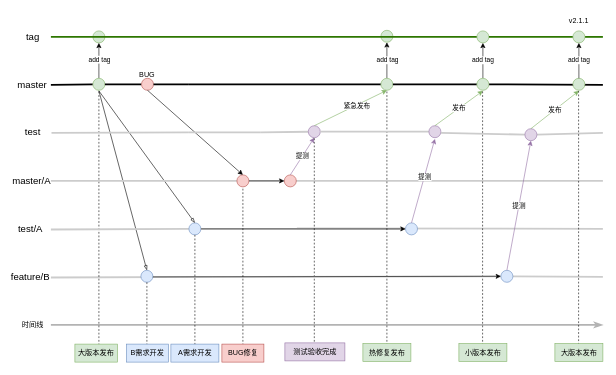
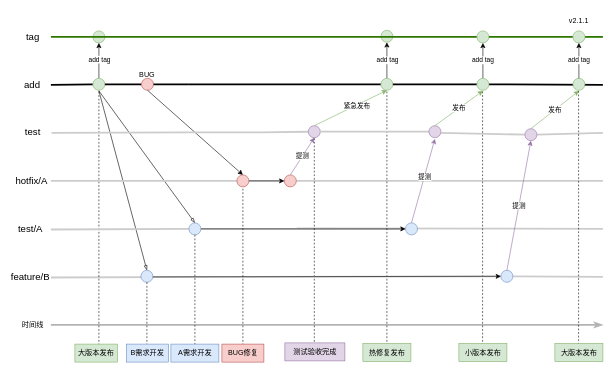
  <mxCell id="0" />
  <mxCell id="1" parent="0" />
  <mxCell id="2" value="" style="endArrow=none;html=1;rounded=0;strokeWidth=3;strokeColor=#CCCCCC;" parent="1" edge="1"><mxGeometry width="50" height="50" relative="1" as="geometry"><mxPoint x="84" y="462" as="sourcePoint" /><mxPoint x="354" y="461.036" as="targetPoint" /></mxGeometry></mxCell>
  <mxCell id="3" value="" style="endArrow=none;html=1;rounded=0;strokeWidth=3;strokeColor=#000000;" parent="1" source="64" edge="1"><mxGeometry width="50" height="50" relative="1" as="geometry"><mxPoint x="314" y="140" as="sourcePoint" /><mxPoint x="1004" y="141" as="targetPoint" /></mxGeometry></mxCell>
- <mxCell id="4" value="master" style="text;html=1;strokeColor=none;fillColor=none;align=center;verticalAlign=middle;whiteSpace=wrap;rounded=0;fontSize=16;" parent="1" vertex="1"><mxGeometry x="23" y="125" width="60" height="30" as="geometry" /></mxCell>
+ <mxCell id="4" value="add" style="text;html=1;strokeColor=none;fillColor=none;align=center;verticalAlign=middle;whiteSpace=wrap;rounded=0;fontSize=16;" parent="1" vertex="1"><mxGeometry x="23" y="125" width="60" height="30" as="geometry" /></mxCell>
  <mxCell id="5" value="" style="endArrow=none;html=1;rounded=0;strokeWidth=3;fillColor=#60a917;strokeColor=#2D7600;" parent="1" source="80" edge="1"><mxGeometry width="50" height="50" relative="1" as="geometry"><mxPoint x="84" y="61" as="sourcePoint" /><mxPoint x="1004" y="61" as="targetPoint" /></mxGeometry></mxCell>
  <mxCell id="6" value="tag" style="text;html=1;strokeColor=none;fillColor=none;align=center;verticalAlign=middle;whiteSpace=wrap;rounded=0;fontSize=16;" parent="1" vertex="1"><mxGeometry x="24" y="45" width="60" height="30" as="geometry" /></mxCell>
  <mxCell id="7" value="" style="ellipse;whiteSpace=wrap;html=1;aspect=fixed;fillColor=#d5e8d4;strokeColor=#82b366;" parent="1" vertex="1"><mxGeometry x="154" y="51" width="20" height="20" as="geometry" /></mxCell>
  <mxCell id="8" value="" style="endArrow=none;html=1;rounded=0;strokeWidth=3;strokeColor=#CCCCCC;" parent="1" source="76" edge="1"><mxGeometry width="50" height="50" relative="1" as="geometry"><mxPoint x="734" y="221" as="sourcePoint" /><mxPoint x="1004" y="221" as="targetPoint" /></mxGeometry></mxCell>
  <mxCell id="9" value="test" style="text;html=1;strokeColor=none;fillColor=none;align=center;verticalAlign=middle;whiteSpace=wrap;rounded=0;fontSize=16;" parent="1" vertex="1"><mxGeometry x="24" y="204" width="60" height="30" as="geometry" /></mxCell>
  <mxCell id="10" value="" style="endArrow=none;html=1;rounded=0;strokeWidth=3;strokeColor=#CCCCCC;" parent="1" source="39" edge="1"><mxGeometry width="50" height="50" relative="1" as="geometry"><mxPoint x="84" y="301" as="sourcePoint" /><mxPoint x="1004" y="301" as="targetPoint" /></mxGeometry></mxCell>
  <mxCell id="11" value="" style="endArrow=none;html=1;rounded=0;strokeWidth=3;strokeColor=#CCCCCC;" parent="1" edge="1"><mxGeometry width="50" height="50" relative="1" as="geometry"><mxPoint x="494" y="380.031" as="sourcePoint" /><mxPoint x="1004" y="381" as="targetPoint" /></mxGeometry></mxCell>
  <mxCell id="12" value="test/A" style="text;html=1;strokeColor=none;fillColor=none;align=center;verticalAlign=middle;whiteSpace=wrap;rounded=0;fontSize=16;" parent="1" vertex="1"><mxGeometry x="20" y="366" width="60" height="30" as="geometry" /></mxCell>
  <mxCell id="13" value="" style="endArrow=none;html=1;rounded=0;strokeWidth=3;strokeColor=#CCCCCC;" parent="1" source="74" edge="1"><mxGeometry width="50" height="50" relative="1" as="geometry"><mxPoint x="354" y="461" as="sourcePoint" /><mxPoint x="1004" y="461" as="targetPoint" /></mxGeometry></mxCell>
  <mxCell id="14" value="feature/B" style="text;html=1;strokeColor=none;fillColor=none;align=center;verticalAlign=middle;whiteSpace=wrap;rounded=0;fontSize=16;" parent="1" vertex="1"><mxGeometry x="20" y="445" width="60" height="30" as="geometry" /></mxCell>
  <mxCell id="15" value="时间线" style="text;html=1;strokeColor=none;fillColor=none;align=center;verticalAlign=middle;whiteSpace=wrap;rounded=0;" parent="1" vertex="1"><mxGeometry x="24" y="526" width="60" height="30" as="geometry" /></mxCell>
  <mxCell id="16" value="" style="endArrow=classicThin;html=1;rounded=0;strokeWidth=3;startArrow=none;startFill=0;endFill=1;fillColor=#bac8d3;strokeColor=#B3B3B3;" parent="1" edge="1"><mxGeometry width="50" height="50" relative="1" as="geometry"><mxPoint x="84" y="541" as="sourcePoint" /><mxPoint x="1004" y="541" as="targetPoint" /></mxGeometry></mxCell>
  <mxCell id="17" value="" style="ellipse;whiteSpace=wrap;html=1;aspect=fixed;fillColor=#dae8fc;strokeColor=#6c8ebf;" parent="1" vertex="1"><mxGeometry x="234" y="450" width="20" height="20" as="geometry" /></mxCell>
  <mxCell id="18" value="" style="endArrow=none;html=1;rounded=0;strokeWidth=3;strokeColor=#000000;" parent="1" target="21" edge="1"><mxGeometry width="50" height="50" relative="1" as="geometry"><mxPoint x="84" y="141" as="sourcePoint" /><mxPoint x="644" y="141" as="targetPoint" /></mxGeometry></mxCell>
  <mxCell id="19" style="edgeStyle=orthogonalEdgeStyle;rounded=0;orthogonalLoop=1;jettySize=auto;html=1;exitX=0.5;exitY=0;exitDx=0;exitDy=0;entryX=0.5;entryY=1;entryDx=0;entryDy=0;" parent="1" source="21" target="7" edge="1"><mxGeometry relative="1" as="geometry" /></mxCell>
  <mxCell id="20" value="add tag" style="edgeLabel;html=1;align=center;verticalAlign=middle;resizable=0;points=[];" parent="19" vertex="1" connectable="0"><mxGeometry x="0.085" relative="1" as="geometry"><mxPoint as="offset" /></mxGeometry></mxCell>
  <mxCell id="21" value="" style="ellipse;whiteSpace=wrap;html=1;aspect=fixed;fillColor=#d5e8d4;strokeColor=#82b366;" parent="1" vertex="1"><mxGeometry x="154" y="130" width="20" height="20" as="geometry" /></mxCell>
  <mxCell id="22" value="" style="endArrow=none;dashed=1;html=1;rounded=0;entryX=0.5;entryY=1;entryDx=0;entryDy=0;" parent="1" target="21" edge="1"><mxGeometry width="50" height="50" relative="1" as="geometry"><mxPoint x="164" y="581" as="sourcePoint" /><mxPoint x="364" y="291" as="targetPoint" /></mxGeometry></mxCell>
  <mxCell id="23" value="大版本发布" style="text;html=1;strokeColor=#82b366;fillColor=#d5e8d4;align=center;verticalAlign=middle;whiteSpace=wrap;rounded=0;" parent="1" vertex="1"><mxGeometry x="124" y="573" width="71" height="30" as="geometry" /></mxCell>
  <mxCell id="24" value="" style="endArrow=blockThin;html=1;rounded=0;entryX=0.5;entryY=0;entryDx=0;entryDy=0;endFill=0;" parent="1" target="17" edge="1"><mxGeometry width="50" height="50" relative="1" as="geometry"><mxPoint x="164" y="151" as="sourcePoint" /><mxPoint x="364" y="291" as="targetPoint" /></mxGeometry></mxCell>
  <mxCell id="25" value="" style="endArrow=none;dashed=1;html=1;rounded=0;exitX=0.5;exitY=1;exitDx=0;exitDy=0;" parent="1" source="17" edge="1"><mxGeometry width="50" height="50" relative="1" as="geometry"><mxPoint x="314" y="341" as="sourcePoint" /><mxPoint x="244" y="581" as="targetPoint" /></mxGeometry></mxCell>
  <mxCell id="26" value="B需求开发" style="text;html=1;strokeColor=#6c8ebf;fillColor=#dae8fc;align=center;verticalAlign=middle;whiteSpace=wrap;rounded=0;" parent="1" vertex="1"><mxGeometry x="210" y="573" width="70" height="30" as="geometry" /></mxCell>
- <mxCell id="27" value="master/A" style="text;html=1;strokeColor=none;fillColor=none;align=center;verticalAlign=middle;whiteSpace=wrap;rounded=0;fontSize=16;" parent="1" vertex="1"><mxGeometry x="22" y="286" width="60" height="30" as="geometry" /></mxCell>
+ <mxCell id="27" value="hotfix/A" style="text;html=1;strokeColor=none;fillColor=none;align=center;verticalAlign=middle;whiteSpace=wrap;rounded=0;fontSize=16;" parent="1" vertex="1"><mxGeometry x="22" y="286" width="60" height="30" as="geometry" /></mxCell>
  <mxCell id="28" value="" style="endArrow=none;html=1;rounded=0;strokeWidth=3;strokeColor=#CCCCCC;" parent="1" target="29" edge="1"><mxGeometry width="50" height="50" relative="1" as="geometry"><mxPoint x="84" y="382" as="sourcePoint" /><mxPoint x="644" y="382" as="targetPoint" /></mxGeometry></mxCell>
  <mxCell id="29" value="" style="ellipse;whiteSpace=wrap;html=1;aspect=fixed;fillColor=#dae8fc;strokeColor=#6c8ebf;" parent="1" vertex="1"><mxGeometry x="314" y="371" width="20" height="20" as="geometry" /></mxCell>
  <mxCell id="30" value="" style="endArrow=blockThin;html=1;rounded=0;entryX=0.5;entryY=0;entryDx=0;entryDy=0;endFill=0;" parent="1" target="29" edge="1"><mxGeometry width="50" height="50" relative="1" as="geometry"><mxPoint x="164" y="151" as="sourcePoint" /><mxPoint x="364" y="291" as="targetPoint" /></mxGeometry></mxCell>
  <mxCell id="31" value="" style="endArrow=none;html=1;rounded=0;strokeWidth=3;strokeColor=#000000;" parent="1" source="21" target="32" edge="1"><mxGeometry width="50" height="50" relative="1" as="geometry"><mxPoint x="174" y="140" as="sourcePoint" /><mxPoint x="644" y="141" as="targetPoint" /></mxGeometry></mxCell>
  <mxCell id="32" value="" style="ellipse;whiteSpace=wrap;html=1;aspect=fixed;fillColor=#f8cecc;strokeColor=#b85450;" parent="1" vertex="1"><mxGeometry x="235" y="130" width="20" height="20" as="geometry" /></mxCell>
  <mxCell id="33" value="" style="endArrow=none;html=1;rounded=0;strokeWidth=3;strokeColor=#000000;" parent="1" source="32" edge="1"><mxGeometry width="50" height="50" relative="1" as="geometry"><mxPoint x="255" y="140" as="sourcePoint" /><mxPoint x="314" y="140" as="targetPoint" /></mxGeometry></mxCell>
  <mxCell id="34" value="" style="endArrow=none;html=1;rounded=0;strokeWidth=3;strokeColor=#CCCCCC;" parent="1" edge="1"><mxGeometry width="50" height="50" relative="1" as="geometry"><mxPoint x="85" y="221" as="sourcePoint" /><mxPoint x="314" y="220.042" as="targetPoint" /></mxGeometry></mxCell>
  <mxCell id="35" value="" style="endArrow=classic;html=1;rounded=0;exitX=0.5;exitY=1;exitDx=0;exitDy=0;entryX=0.5;entryY=0;entryDx=0;entryDy=0;" parent="1" source="32" target="39" edge="1"><mxGeometry width="50" height="50" relative="1" as="geometry"><mxPoint x="314" y="211" as="sourcePoint" /><mxPoint x="324" y="209" as="targetPoint" /></mxGeometry></mxCell>
  <mxCell id="36" value="BUG" style="text;html=1;align=center;verticalAlign=middle;resizable=0;points=[];autosize=1;strokeColor=none;fillColor=none;" parent="1" vertex="1"><mxGeometry x="219" y="109" width="50" height="30" as="geometry" /></mxCell>
  <mxCell id="37" value="" style="endArrow=none;html=1;rounded=0;strokeWidth=3;strokeColor=#CCCCCC;" parent="1" edge="1"><mxGeometry width="50" height="50" relative="1" as="geometry"><mxPoint x="314" y="220" as="sourcePoint" /><mxPoint x="434" y="220" as="targetPoint" /></mxGeometry></mxCell>
  <mxCell id="38" value="" style="endArrow=none;html=1;rounded=0;strokeWidth=3;strokeColor=#CCCCCC;" parent="1" target="39" edge="1"><mxGeometry width="50" height="50" relative="1" as="geometry"><mxPoint x="84" y="301" as="sourcePoint" /><mxPoint x="644" y="301" as="targetPoint" /></mxGeometry></mxCell>
  <mxCell id="39" value="" style="ellipse;whiteSpace=wrap;html=1;aspect=fixed;fillColor=#f8cecc;strokeColor=#b85450;" parent="1" vertex="1"><mxGeometry x="394" y="291" width="20" height="20" as="geometry" /></mxCell>
  <mxCell id="40" value="" style="ellipse;whiteSpace=wrap;html=1;aspect=fixed;fillColor=#f8cecc;strokeColor=#b85450;" parent="1" vertex="1"><mxGeometry x="473" y="291" width="20" height="20" as="geometry" /></mxCell>
  <mxCell id="41" value="" style="endArrow=none;html=1;rounded=0;strokeWidth=3;strokeColor=#CCCCCC;" parent="1" target="42" edge="1"><mxGeometry width="50" height="50" relative="1" as="geometry"><mxPoint x="434" y="220" as="sourcePoint" /><mxPoint x="645" y="220" as="targetPoint" /></mxGeometry></mxCell>
  <mxCell id="42" value="" style="ellipse;whiteSpace=wrap;html=1;aspect=fixed;fillColor=#e1d5e7;strokeColor=#9673a6;" parent="1" vertex="1"><mxGeometry x="513" y="209" width="20" height="20" as="geometry" /></mxCell>
  <mxCell id="43" value="" style="endArrow=none;html=1;rounded=0;strokeWidth=3;strokeColor=#000000;" parent="1" target="46" edge="1"><mxGeometry width="50" height="50" relative="1" as="geometry"><mxPoint x="314" y="140" as="sourcePoint" /><mxPoint x="644" y="140" as="targetPoint" /></mxGeometry></mxCell>
  <mxCell id="44" style="edgeStyle=orthogonalEdgeStyle;rounded=0;orthogonalLoop=1;jettySize=auto;html=1;exitX=0.5;exitY=0;exitDx=0;exitDy=0;entryX=0.5;entryY=1;entryDx=0;entryDy=0;" parent="1" source="46" target="50" edge="1"><mxGeometry relative="1" as="geometry"><mxPoint x="564" y="81" as="targetPoint" /></mxGeometry></mxCell>
  <mxCell id="45" value="add tag" style="edgeLabel;html=1;align=center;verticalAlign=middle;resizable=0;points=[];" parent="44" vertex="1" connectable="0"><mxGeometry x="0.033" relative="1" as="geometry"><mxPoint as="offset" /></mxGeometry></mxCell>
  <mxCell id="46" value="" style="ellipse;whiteSpace=wrap;html=1;aspect=fixed;fillColor=#d5e8d4;strokeColor=#82b366;" parent="1" vertex="1"><mxGeometry x="634" y="130" width="20" height="20" as="geometry" /></mxCell>
  <mxCell id="47" value="提测" style="endArrow=classic;html=1;rounded=0;entryX=0.5;entryY=1;entryDx=0;entryDy=0;exitX=0.5;exitY=0;exitDx=0;exitDy=0;fillColor=#e1d5e7;strokeColor=#9673a6;" parent="1" source="40" target="42" edge="1"><mxGeometry width="50" height="50" relative="1" as="geometry"><mxPoint x="344" y="371" as="sourcePoint" /><mxPoint x="394" y="321" as="targetPoint" /></mxGeometry></mxCell>
  <mxCell id="48" value="" style="endArrow=classic;html=1;rounded=0;entryX=0.5;entryY=1;entryDx=0;entryDy=0;exitX=0.5;exitY=0;exitDx=0;exitDy=0;fillColor=#d5e8d4;strokeColor=#82b366;" parent="1" source="42" target="46" edge="1"><mxGeometry width="50" height="50" relative="1" as="geometry"><mxPoint x="344" y="371" as="sourcePoint" /><mxPoint x="394" y="321" as="targetPoint" /></mxGeometry></mxCell>
  <mxCell id="49" value="紧急发布" style="edgeLabel;html=1;align=center;verticalAlign=middle;resizable=0;points=[];" parent="48" vertex="1" connectable="0"><mxGeometry x="0.156" y="-1" relative="1" as="geometry"><mxPoint as="offset" /></mxGeometry></mxCell>
  <mxCell id="50" value="" style="ellipse;whiteSpace=wrap;html=1;aspect=fixed;fillColor=#d5e8d4;strokeColor=#82b366;" parent="1" vertex="1"><mxGeometry x="634" y="50" width="20" height="20" as="geometry" /></mxCell>
  <mxCell id="51" value="" style="endArrow=none;html=1;rounded=0;strokeWidth=3;strokeColor=#CCCCCC;" parent="1" source="29" target="52" edge="1"><mxGeometry width="50" height="50" relative="1" as="geometry"><mxPoint x="334" y="381" as="sourcePoint" /><mxPoint x="644" y="382" as="targetPoint" /></mxGeometry></mxCell>
  <mxCell id="52" value="" style="ellipse;whiteSpace=wrap;html=1;aspect=fixed;fillColor=#dae8fc;strokeColor=#6c8ebf;" parent="1" vertex="1"><mxGeometry x="675" y="371" width="20" height="20" as="geometry" /></mxCell>
  <mxCell id="53" value="" style="endArrow=none;dashed=1;html=1;rounded=0;" parent="1" edge="1"><mxGeometry width="50" height="50" relative="1" as="geometry"><mxPoint x="644" y="581" as="sourcePoint" /><mxPoint x="644" y="151" as="targetPoint" /></mxGeometry></mxCell>
  <mxCell id="54" value="热修复发布" style="text;html=1;align=center;verticalAlign=middle;resizable=0;points=[];autosize=1;strokeColor=#82b366;fillColor=#d5e8d4;" parent="1" vertex="1"><mxGeometry x="604" y="572" width="80" height="30" as="geometry" /></mxCell>
  <mxCell id="55" value="" style="endArrow=none;dashed=1;html=1;rounded=0;exitX=0.5;exitY=1;exitDx=0;exitDy=0;" parent="1" source="29" edge="1"><mxGeometry width="50" height="50" relative="1" as="geometry"><mxPoint x="414" y="381" as="sourcePoint" /><mxPoint x="324" y="581" as="targetPoint" /></mxGeometry></mxCell>
  <mxCell id="56" value="A需求开发" style="text;html=1;align=center;verticalAlign=middle;resizable=0;points=[];autosize=1;strokeColor=#6c8ebf;fillColor=#dae8fc;" parent="1" vertex="1"><mxGeometry x="284" y="573" width="80" height="30" as="geometry" /></mxCell>
  <mxCell id="57" value="" style="endArrow=none;html=1;rounded=0;strokeWidth=3;strokeColor=#CCCCCC;" parent="1" source="42" target="58" edge="1"><mxGeometry width="50" height="50" relative="1" as="geometry"><mxPoint x="575" y="219" as="sourcePoint" /><mxPoint x="804" y="221" as="targetPoint" /></mxGeometry></mxCell>
  <mxCell id="58" value="" style="ellipse;whiteSpace=wrap;html=1;aspect=fixed;fillColor=#e1d5e7;strokeColor=#9673a6;" parent="1" vertex="1"><mxGeometry x="714" y="209" width="20" height="20" as="geometry" /></mxCell>
  <mxCell id="59" value="" style="endArrow=classic;html=1;rounded=0;exitX=0.5;exitY=0;exitDx=0;exitDy=0;fillColor=#e1d5e7;strokeColor=#9673a6;" parent="1" source="52" edge="1"><mxGeometry width="50" height="50" relative="1" as="geometry"><mxPoint x="414" y="381" as="sourcePoint" /><mxPoint x="724" y="231" as="targetPoint" /></mxGeometry></mxCell>
  <mxCell id="60" value="提测" style="edgeLabel;html=1;align=center;verticalAlign=middle;resizable=0;points=[];" parent="59" vertex="1" connectable="0"><mxGeometry x="0.106" y="-1" relative="1" as="geometry"><mxPoint x="-1" as="offset" /></mxGeometry></mxCell>
  <mxCell id="61" value="" style="endArrow=classic;html=1;rounded=0;exitX=1;exitY=0.5;exitDx=0;exitDy=0;entryX=0;entryY=0.5;entryDx=0;entryDy=0;" parent="1" source="29" target="52" edge="1"><mxGeometry width="50" height="50" relative="1" as="geometry"><mxPoint x="414" y="381" as="sourcePoint" /><mxPoint x="464" y="331" as="targetPoint" /></mxGeometry></mxCell>
  <mxCell id="62" value="" style="endArrow=none;html=1;rounded=0;strokeWidth=3;strokeColor=#000000;" parent="1" source="46" target="64" edge="1"><mxGeometry width="50" height="50" relative="1" as="geometry"><mxPoint x="654" y="140" as="sourcePoint" /><mxPoint x="1004" y="141" as="targetPoint" /></mxGeometry></mxCell>
  <mxCell id="63" value="add tag" style="edgeStyle=orthogonalEdgeStyle;rounded=0;orthogonalLoop=1;jettySize=auto;html=1;exitX=0.5;exitY=0;exitDx=0;exitDy=0;entryX=0.5;entryY=1;entryDx=0;entryDy=0;" parent="1" source="64" target="67" edge="1"><mxGeometry relative="1" as="geometry" /></mxCell>
  <mxCell id="64" value="" style="ellipse;whiteSpace=wrap;html=1;aspect=fixed;fillColor=#d5e8d4;strokeColor=#82b366;" parent="1" vertex="1"><mxGeometry x="794" y="130" width="20" height="20" as="geometry" /></mxCell>
  <mxCell id="65" value="发布" style="endArrow=classic;html=1;rounded=0;exitX=0.5;exitY=0;exitDx=0;exitDy=0;fillColor=#d5e8d4;strokeColor=#82b366;" parent="1" source="58" edge="1"><mxGeometry width="50" height="50" relative="1" as="geometry"><mxPoint x="684" y="371" as="sourcePoint" /><mxPoint x="804" y="151" as="targetPoint" /></mxGeometry></mxCell>
  <mxCell id="66" value="" style="endArrow=none;html=1;rounded=0;strokeWidth=3;fillColor=#60a917;strokeColor=#2D7600;" parent="1" target="67" edge="1"><mxGeometry width="50" height="50" relative="1" as="geometry"><mxPoint x="84" y="61" as="sourcePoint" /><mxPoint x="1004" y="61" as="targetPoint" /></mxGeometry></mxCell>
  <mxCell id="67" value="" style="ellipse;whiteSpace=wrap;html=1;aspect=fixed;fillColor=#d5e8d4;strokeColor=#82b366;" parent="1" vertex="1"><mxGeometry x="794" y="51" width="20" height="20" as="geometry" /></mxCell>
  <mxCell id="68" value="" style="endArrow=none;dashed=1;html=1;rounded=0;" parent="1" edge="1"><mxGeometry width="50" height="50" relative="1" as="geometry"><mxPoint x="803.5" y="581" as="sourcePoint" /><mxPoint x="803.5" y="151" as="targetPoint" /></mxGeometry></mxCell>
  <mxCell id="69" value="小版本发布" style="text;html=1;align=center;verticalAlign=middle;resizable=0;points=[];autosize=1;strokeColor=#82b366;fillColor=#d5e8d4;" parent="1" vertex="1"><mxGeometry x="764" y="572" width="80" height="30" as="geometry" /></mxCell>
  <mxCell id="70" value="" style="endArrow=classic;html=1;rounded=0;exitX=1;exitY=0.5;exitDx=0;exitDy=0;entryX=0;entryY=0.5;entryDx=0;entryDy=0;" parent="1" source="39" target="40" edge="1"><mxGeometry width="50" height="50" relative="1" as="geometry"><mxPoint x="524" y="381" as="sourcePoint" /><mxPoint x="574" y="331" as="targetPoint" /></mxGeometry></mxCell>
  <mxCell id="71" value="" style="endArrow=none;dashed=1;html=1;rounded=0;entryX=0.5;entryY=1;entryDx=0;entryDy=0;" parent="1" target="42" edge="1"><mxGeometry width="50" height="50" relative="1" as="geometry"><mxPoint x="523" y="581" as="sourcePoint" /><mxPoint x="574" y="331" as="targetPoint" /></mxGeometry></mxCell>
  <mxCell id="72" value="测试验收完成" style="text;html=1;align=center;verticalAlign=middle;resizable=0;points=[];autosize=1;fillColor=#e1d5e7;strokeColor=#9673a6;" parent="1" vertex="1"><mxGeometry x="474" y="571" width="100" height="30" as="geometry" /></mxCell>
  <mxCell id="73" value="" style="endArrow=none;html=1;rounded=0;strokeWidth=3;strokeColor=#CCCCCC;" parent="1" target="74" edge="1"><mxGeometry width="50" height="50" relative="1" as="geometry"><mxPoint x="354" y="461" as="sourcePoint" /><mxPoint x="1004" y="461" as="targetPoint" /></mxGeometry></mxCell>
  <mxCell id="74" value="" style="ellipse;whiteSpace=wrap;html=1;aspect=fixed;fillColor=#dae8fc;strokeColor=#6c8ebf;" parent="1" vertex="1"><mxGeometry x="834" y="450" width="20" height="20" as="geometry" /></mxCell>
  <mxCell id="75" value="" style="endArrow=none;html=1;rounded=0;strokeWidth=3;strokeColor=#CCCCCC;" parent="1" target="76" edge="1"><mxGeometry width="50" height="50" relative="1" as="geometry"><mxPoint x="734" y="221" as="sourcePoint" /><mxPoint x="1004" y="221" as="targetPoint" /></mxGeometry></mxCell>
  <mxCell id="76" value="" style="ellipse;whiteSpace=wrap;html=1;aspect=fixed;fillColor=#e1d5e7;strokeColor=#9673a6;" parent="1" vertex="1"><mxGeometry x="874" y="214" width="20" height="20" as="geometry" /></mxCell>
  <mxCell id="77" value="提测" style="endArrow=classic;html=1;rounded=0;exitX=0.5;exitY=0;exitDx=0;exitDy=0;entryX=0.5;entryY=1;entryDx=0;entryDy=0;fillColor=#e1d5e7;strokeColor=#9673a6;" parent="1" source="74" target="76" edge="1"><mxGeometry width="50" height="50" relative="1" as="geometry"><mxPoint x="524" y="381" as="sourcePoint" /><mxPoint x="574" y="331" as="targetPoint" /></mxGeometry></mxCell>
  <mxCell id="78" value="" style="ellipse;whiteSpace=wrap;html=1;aspect=fixed;fillColor=#d5e8d4;strokeColor=#82b366;" parent="1" vertex="1"><mxGeometry x="954" y="130" width="20" height="20" as="geometry" /></mxCell>
  <mxCell id="79" value="" style="endArrow=none;html=1;rounded=0;strokeWidth=3;fillColor=#60a917;strokeColor=#2D7600;" parent="1" source="67" target="80" edge="1"><mxGeometry width="50" height="50" relative="1" as="geometry"><mxPoint x="814" y="61" as="sourcePoint" /><mxPoint x="1004" y="61" as="targetPoint" /></mxGeometry></mxCell>
  <mxCell id="80" value="" style="ellipse;whiteSpace=wrap;html=1;aspect=fixed;fillColor=#d5e8d4;strokeColor=#82b366;" parent="1" vertex="1"><mxGeometry x="954" y="51" width="20" height="20" as="geometry" /></mxCell>
  <mxCell id="81" value="v2.1.1" style="text;html=1;strokeColor=none;fillColor=none;align=center;verticalAlign=middle;whiteSpace=wrap;rounded=0;" parent="1" vertex="1"><mxGeometry x="934" y="20" width="60" height="30" as="geometry" /></mxCell>
  <mxCell id="82" value="发布" style="endArrow=classic;html=1;rounded=0;exitX=0.5;exitY=0;exitDx=0;exitDy=0;fillColor=#d5e8d4;strokeColor=#82b366;" parent="1" source="76" edge="1"><mxGeometry width="50" height="50" relative="1" as="geometry"><mxPoint x="524" y="381" as="sourcePoint" /><mxPoint x="964" y="151" as="targetPoint" /></mxGeometry></mxCell>
  <mxCell id="83" value="" style="endArrow=none;dashed=1;html=1;rounded=0;" parent="1" edge="1"><mxGeometry width="50" height="50" relative="1" as="geometry"><mxPoint x="963.5" y="580" as="sourcePoint" /><mxPoint x="963.5" y="150" as="targetPoint" /></mxGeometry></mxCell>
  <mxCell id="84" value="大版本发布" style="text;html=1;align=center;verticalAlign=middle;resizable=0;points=[];autosize=1;strokeColor=#82b366;fillColor=#d5e8d4;" parent="1" vertex="1"><mxGeometry x="924" y="572" width="80" height="30" as="geometry" /></mxCell>
  <mxCell id="85" value="" style="endArrow=none;dashed=1;html=1;rounded=0;entryX=0.5;entryY=1;entryDx=0;entryDy=0;" parent="1" target="39" edge="1"><mxGeometry width="50" height="50" relative="1" as="geometry"><mxPoint x="404" y="581" as="sourcePoint" /><mxPoint x="574" y="331" as="targetPoint" /></mxGeometry></mxCell>
  <mxCell id="86" value="BUG修复" style="text;html=1;align=center;verticalAlign=middle;resizable=0;points=[];autosize=1;strokeColor=#b85450;fillColor=#f8cecc;" parent="1" vertex="1"><mxGeometry x="369" y="573" width="70" height="30" as="geometry" /></mxCell>
  <mxCell id="87" value="add tag" style="endArrow=classic;html=1;rounded=0;entryX=0.5;entryY=1;entryDx=0;entryDy=0;exitX=0.5;exitY=0;exitDx=0;exitDy=0;" parent="1" source="78" target="80" edge="1"><mxGeometry width="50" height="50" relative="1" as="geometry"><mxPoint x="964" y="121" as="sourcePoint" /><mxPoint x="574" y="331" as="targetPoint" /></mxGeometry></mxCell>
  <mxCell id="88" value="" style="endArrow=classic;html=1;rounded=0;entryX=0;entryY=0.5;entryDx=0;entryDy=0;" parent="1" target="74" edge="1"><mxGeometry width="50" height="50" relative="1" as="geometry"><mxPoint x="254" y="461" as="sourcePoint" /><mxPoint x="574" y="331" as="targetPoint" /></mxGeometry></mxCell>
